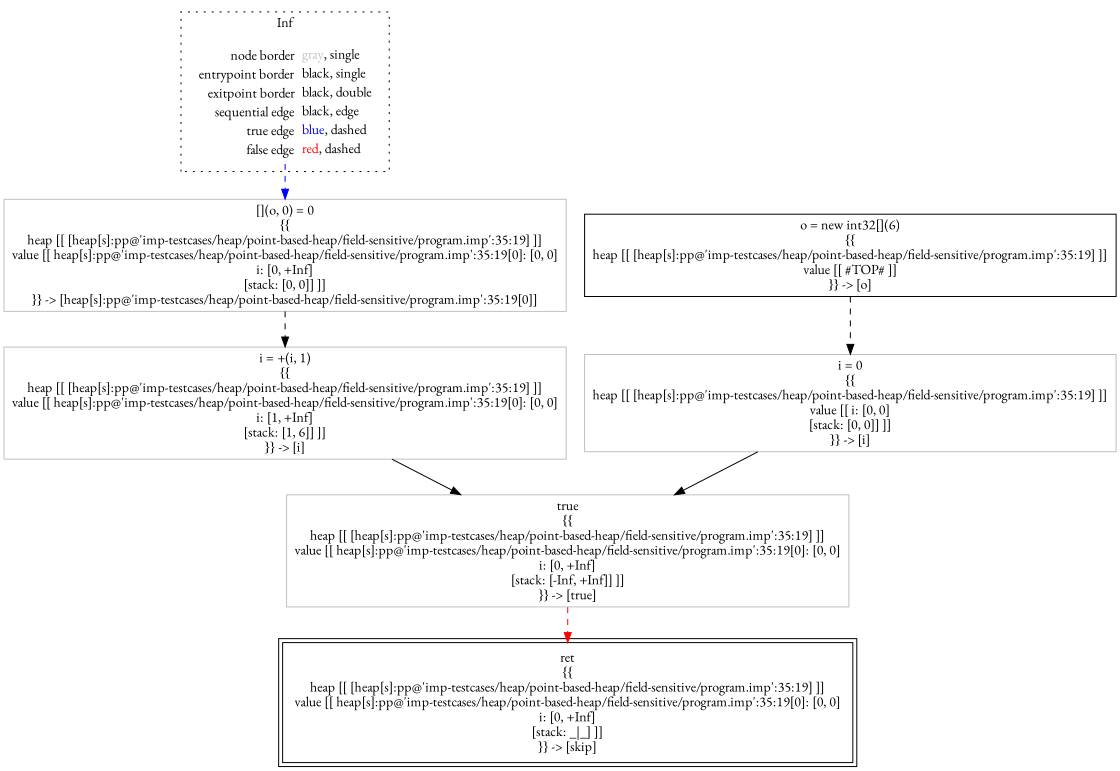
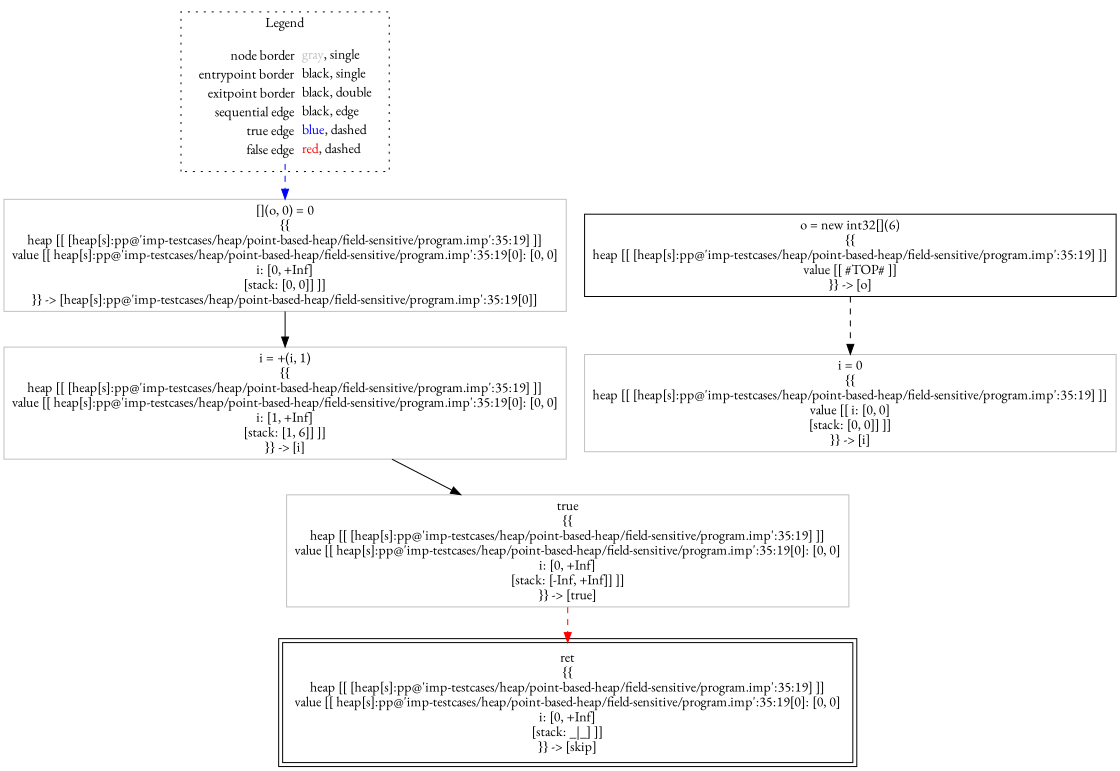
  digraph {
    fontname="EB Garamond"
    node [fontname="EB Garamond" shape=rect color=gray]
    edge [color=black fontname="EB Garamond"]
    n1 [label=<<table border="0" cellpadding="2" cellspacing="0" cellborder="0"><tr><td align="right">node border&nbsp;</td><td align="left"><font color="gray">gray</font>, single</td></tr><tr><td align="right">entrypoint border&nbsp;</td><td align="left"><font color="black">black</font>, single</td></tr><tr><td align="right">exitpoint border&nbsp;</td><td align="left"><font color="black">black</font>, double</td></tr><tr><td align="right">sequential edge&nbsp;</td><td align="left"><font color="black">black</font>, edge</td></tr><tr><td align="right">true edge&nbsp;</td><td align="left"><font color="blue">blue</font>, dashed</td></tr><tr><td align="right">false edge&nbsp;</td><td align="left"><font color="red">red</font>, dashed</td></tr></table>> shape=plaintext color=""]
    n2 [label=<[](o, 0) = 0<BR/>{{<BR/>heap [[ [heap[s]:pp@'imp-testcases/heap/point-based-heap/field-sensitive/program.imp':35:19] ]]<BR/>value [[ heap[s]:pp@'imp-testcases/heap/point-based-heap/field-sensitive/program.imp':35:19[0]: [0, 0]<BR/>i: [0, +Inf]<BR/>[stack: [0, 0]] ]]<BR/>}} -&gt; [heap[s]:pp@'imp-testcases/heap/point-based-heap/field-sensitive/program.imp':35:19[0]]>]
    n3 [color=black label=<o = new int32[](6)<BR/>{{<BR/>heap [[ [heap[s]:pp@'imp-testcases/heap/point-based-heap/field-sensitive/program.imp':35:19] ]]<BR/>value [[ #TOP# ]]<BR/>}} -&gt; [o]>]
    n4 [label=<i = 0<BR/>{{<BR/>heap [[ [heap[s]:pp@'imp-testcases/heap/point-based-heap/field-sensitive/program.imp':35:19] ]]<BR/>value [[ i: [0, 0]<BR/>[stack: [0, 0]] ]]<BR/>}} -&gt; [i]>]
    n5 [label=<true<BR/>{{<BR/>heap [[ [heap[s]:pp@'imp-testcases/heap/point-based-heap/field-sensitive/program.imp':35:19] ]]<BR/>value [[ heap[s]:pp@'imp-testcases/heap/point-based-heap/field-sensitive/program.imp':35:19[0]: [0, 0]<BR/>i: [0, +Inf]<BR/>[stack: [-Inf, +Inf]] ]]<BR/>}} -&gt; [true]>]
    n6 [label=<i = +(i, 1)<BR/>{{<BR/>heap [[ [heap[s]:pp@'imp-testcases/heap/point-based-heap/field-sensitive/program.imp':35:19] ]]<BR/>value [[ heap[s]:pp@'imp-testcases/heap/point-based-heap/field-sensitive/program.imp':35:19[0]: [0, 0]<BR/>i: [1, +Inf]<BR/>[stack: [1, 6]] ]]<BR/>}} -&gt; [i]>]
    n7 [color=black label=<ret<BR/>{{<BR/>heap [[ [heap[s]:pp@'imp-testcases/heap/point-based-heap/field-sensitive/program.imp':35:19] ]]<BR/>value [[ heap[s]:pp@'imp-testcases/heap/point-based-heap/field-sensitive/program.imp':35:19[0]: [0, 0]<BR/>i: [0, +Inf]<BR/>[stack: _|_] ]]<BR/>}} -&gt; [skip]> peripheries=2]
    subgraph cluster_1 {
-     label=Inf
+     label=Legend
      style=dotted
      n1
    }
    n1 -> n2 [color=blue style=dashed]
-   n2 -> n6 [style=dashed]
+   n2 -> n6
    n3 -> n4 [style=dashed]
-   n4 -> n5
    n5 -> n7 [color=red style=dashed]
    n6 -> n5
  }
